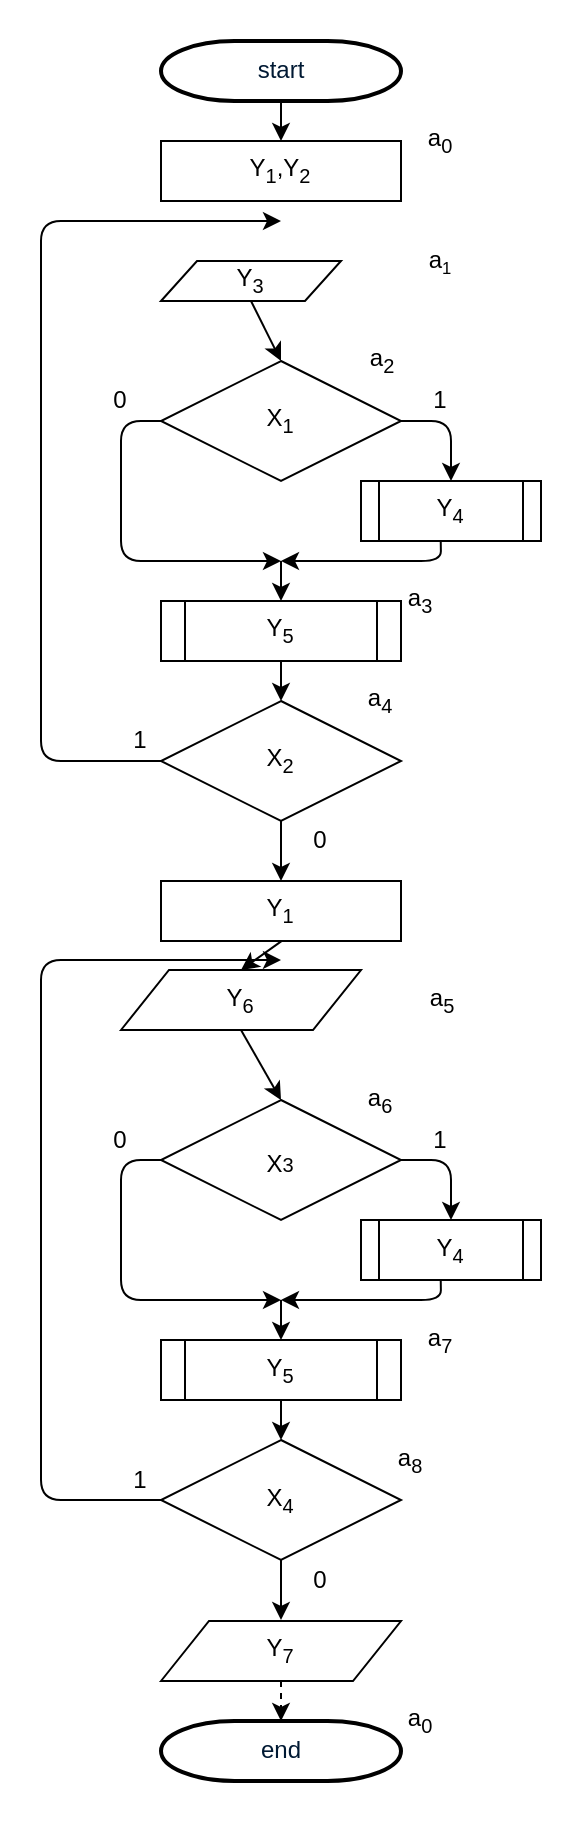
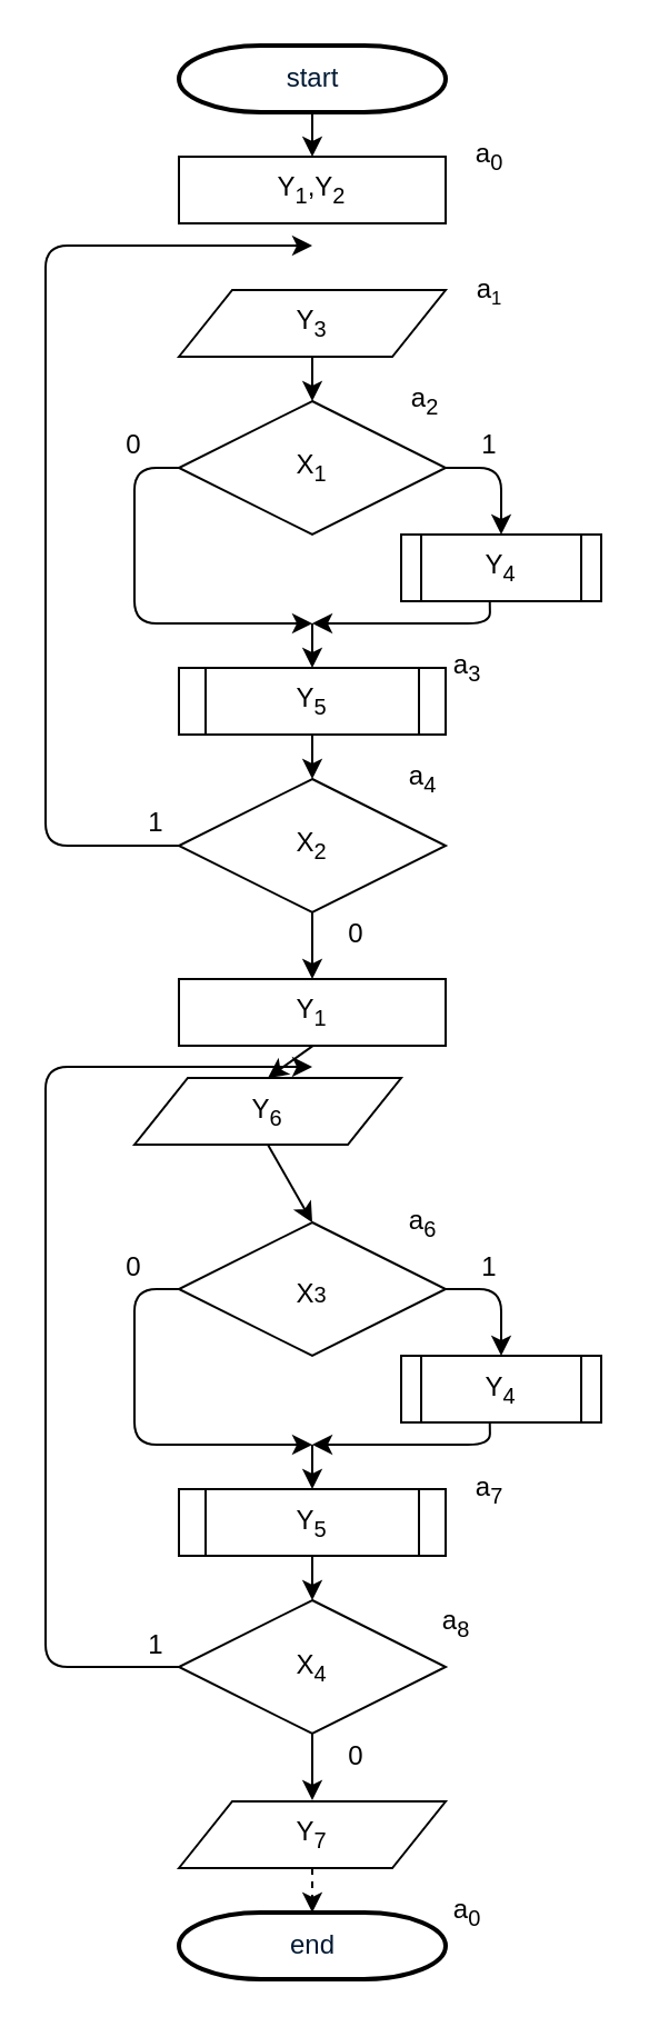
  <mxCell id="0" />
  <mxCell id="1" parent="0" />
  <mxCell id="2" value="start" style="shape=mxgraph.flowchart.terminator;fillColor=#FFFFFF;strokeColor=#000000;strokeWidth=2;gradientColor=none;gradientDirection=north;fontColor=#001933;fontStyle=0;html=1;" parent="1" vertex="1"><mxGeometry x="80" y="20" width="120" height="30" as="geometry" /></mxCell>
  <mxCell id="3" value="Y&lt;sub&gt;1&lt;/sub&gt;,Y&lt;sub&gt;2&lt;/sub&gt;" style="rounded=0;whiteSpace=wrap;html=1;" vertex="1" parent="1"><mxGeometry x="80" y="70" width="120" height="30" as="geometry" /></mxCell>
  <mxCell id="4" value="" style="endArrow=classic;html=1;exitX=0.5;exitY=1;exitDx=0;exitDy=0;" edge="1" parent="1" target="3"><mxGeometry width="50" height="50" relative="1" as="geometry"><mxPoint x="140" y="50.286" as="sourcePoint" /><mxPoint x="130" y="120" as="targetPoint" /></mxGeometry></mxCell>
- <mxCell id="5" value="Y&lt;sub&gt;3&lt;/sub&gt;" style="shape=parallelogram;perimeter=parallelogramPerimeter;whiteSpace=wrap;html=1;" vertex="1" parent="1"><mxGeometry x="80" y="130" width="90" height="20" as="geometry" /></mxCell>
+ <mxCell id="5" value="Y&lt;sub&gt;3&lt;/sub&gt;" style="shape=parallelogram;perimeter=parallelogramPerimeter;whiteSpace=wrap;html=1;" vertex="1" parent="1"><mxGeometry x="80" y="130" width="120" height="30" as="geometry" /></mxCell>
  <mxCell id="6" value="X&lt;sub&gt;1&lt;/sub&gt;" style="rhombus;whiteSpace=wrap;html=1;" vertex="1" parent="1"><mxGeometry x="80" y="180" width="120" height="60" as="geometry" /></mxCell>
  <mxCell id="7" value="" style="endArrow=classic;html=1;exitX=0.5;exitY=1;exitDx=0;exitDy=0;entryX=0.5;entryY=0;entryDx=0;entryDy=0;" edge="1" parent="1" source="5" target="6"><mxGeometry width="50" height="50" relative="1" as="geometry"><mxPoint x="130" y="210" as="sourcePoint" /><mxPoint x="180" y="160" as="targetPoint" /></mxGeometry></mxCell>
  <mxCell id="8" value="Y&lt;sub&gt;4&lt;/sub&gt;" style="shape=process;whiteSpace=wrap;html=1;backgroundOutline=1;" vertex="1" parent="1"><mxGeometry x="180" y="240" width="90" height="30" as="geometry" /></mxCell>
  <mxCell id="9" value="" style="endArrow=classic;html=1;exitX=1;exitY=0.5;exitDx=0;exitDy=0;entryX=0.5;entryY=0;entryDx=0;entryDy=0;fontFamily=Helvetica;rounded=1;" edge="1" parent="1" source="6" target="8"><mxGeometry width="50" height="50" relative="1" as="geometry"><mxPoint x="220" y="220" as="sourcePoint" /><mxPoint x="270" y="170" as="targetPoint" /><Array as="points"><mxPoint x="225" y="210" /></Array></mxGeometry></mxCell>
  <mxCell id="10" value="1" style="text;html=1;strokeColor=none;fillColor=none;align=center;verticalAlign=middle;whiteSpace=wrap;rounded=0;fontFamily=Helvetica;" vertex="1" parent="1"><mxGeometry x="200" y="190" width="40" height="20" as="geometry" /></mxCell>
  <mxCell id="11" value="0" style="text;html=1;strokeColor=none;fillColor=none;align=center;verticalAlign=middle;whiteSpace=wrap;rounded=0;fontFamily=Helvetica;" vertex="1" parent="1"><mxGeometry x="40" y="190" width="40" height="20" as="geometry" /></mxCell>
  <mxCell id="12" value="Y&lt;sub&gt;5&lt;/sub&gt;" style="shape=process;whiteSpace=wrap;html=1;backgroundOutline=1;fontFamily=Helvetica;" vertex="1" parent="1"><mxGeometry x="80" y="300" width="120" height="30" as="geometry" /></mxCell>
  <mxCell id="13" value="" style="endArrow=classic;html=1;fontFamily=Helvetica;exitX=0;exitY=0.5;exitDx=0;exitDy=0;" edge="1" parent="1" source="6"><mxGeometry width="50" height="50" relative="1" as="geometry"><mxPoint x="40" y="420" as="sourcePoint" /><mxPoint x="140" y="280" as="targetPoint" /><Array as="points"><mxPoint x="60" y="210" /><mxPoint x="60" y="280" /></Array></mxGeometry></mxCell>
  <mxCell id="14" value="" style="endArrow=classic;html=1;fontFamily=Helvetica;entryX=0.5;entryY=0;entryDx=0;entryDy=0;" edge="1" parent="1" target="12"><mxGeometry width="50" height="50" relative="1" as="geometry"><mxPoint x="140" y="280" as="sourcePoint" /><mxPoint x="190" y="280" as="targetPoint" /></mxGeometry></mxCell>
  <mxCell id="15" value="" style="endArrow=classic;html=1;fontFamily=Helvetica;exitX=0.443;exitY=1.012;exitDx=0;exitDy=0;exitPerimeter=0;" edge="1" parent="1" source="8"><mxGeometry width="50" height="50" relative="1" as="geometry"><mxPoint x="220" y="350" as="sourcePoint" /><mxPoint x="140" y="280" as="targetPoint" /><Array as="points"><mxPoint x="220" y="280" /></Array></mxGeometry></mxCell>
  <mxCell id="16" value="X&lt;sub&gt;2&lt;/sub&gt;" style="rhombus;whiteSpace=wrap;html=1;" vertex="1" parent="1"><mxGeometry x="80" y="350" width="120" height="60" as="geometry" /></mxCell>
  <mxCell id="17" value="" style="endArrow=classic;html=1;fontFamily=Helvetica;exitX=0.5;exitY=1;exitDx=0;exitDy=0;entryX=0.5;entryY=0;entryDx=0;entryDy=0;" edge="1" parent="1" source="12" target="16"><mxGeometry width="50" height="50" relative="1" as="geometry"><mxPoint x="30" y="390" as="sourcePoint" /><mxPoint x="80" y="340" as="targetPoint" /></mxGeometry></mxCell>
  <mxCell id="18" value="" style="endArrow=classic;html=1;fontFamily=Helvetica;exitX=0;exitY=0.5;exitDx=0;exitDy=0;" edge="1" parent="1" source="16"><mxGeometry width="50" height="50" relative="1" as="geometry"><mxPoint x="0" y="380" as="sourcePoint" /><mxPoint x="140" y="110" as="targetPoint" /><Array as="points"><mxPoint x="20" y="380" /><mxPoint x="20" y="110" /></Array></mxGeometry></mxCell>
  <mxCell id="19" value="1" style="text;html=1;strokeColor=none;fillColor=none;align=center;verticalAlign=middle;whiteSpace=wrap;rounded=0;fontFamily=Helvetica;" vertex="1" parent="1"><mxGeometry x="50" y="360" width="40" height="20" as="geometry" /></mxCell>
  <mxCell id="20" value="" style="endArrow=classic;html=1;fontFamily=Helvetica;exitX=0.5;exitY=1;exitDx=0;exitDy=0;" edge="1" parent="1" source="16"><mxGeometry width="50" height="50" relative="1" as="geometry"><mxPoint x="130" y="490" as="sourcePoint" /><mxPoint x="140" y="440" as="targetPoint" /></mxGeometry></mxCell>
  <mxCell id="21" value="0" style="text;html=1;strokeColor=none;fillColor=none;align=center;verticalAlign=middle;whiteSpace=wrap;rounded=0;fontFamily=Helvetica;" vertex="1" parent="1"><mxGeometry x="140" y="410" width="40" height="20" as="geometry" /></mxCell>
  <mxCell id="22" value="Y&lt;sub&gt;1&lt;/sub&gt;" style="rounded=0;whiteSpace=wrap;html=1;" vertex="1" parent="1"><mxGeometry x="80" y="440" width="120" height="30" as="geometry" /></mxCell>
  <mxCell id="23" value="Y&lt;sub&gt;6&lt;/sub&gt;" style="shape=parallelogram;perimeter=parallelogramPerimeter;whiteSpace=wrap;html=1;" vertex="1" parent="1"><mxGeometry x="60" y="484.5" width="120" height="30" as="geometry" /></mxCell>
  <mxCell id="24" value="&lt;sub&gt;&lt;span style=&quot;font-size: 12px&quot;&gt;X&lt;/span&gt;3&lt;/sub&gt;" style="rhombus;whiteSpace=wrap;html=1;" vertex="1" parent="1"><mxGeometry x="80" y="549.5" width="120" height="60" as="geometry" /></mxCell>
  <mxCell id="25" value="" style="endArrow=classic;html=1;exitX=0.5;exitY=1;exitDx=0;exitDy=0;entryX=0.5;entryY=0;entryDx=0;entryDy=0;" edge="1" parent="1" target="23"><mxGeometry width="50" height="50" relative="1" as="geometry"><mxPoint x="140.235" y="470.088" as="sourcePoint" /><mxPoint x="180" y="479.5" as="targetPoint" /></mxGeometry></mxCell>
  <mxCell id="26" value="" style="endArrow=classic;html=1;exitX=0.5;exitY=1;exitDx=0;exitDy=0;entryX=0.5;entryY=0;entryDx=0;entryDy=0;" edge="1" parent="1" source="23" target="24"><mxGeometry width="50" height="50" relative="1" as="geometry"><mxPoint x="130" y="579.5" as="sourcePoint" /><mxPoint x="180" y="529.5" as="targetPoint" /></mxGeometry></mxCell>
  <mxCell id="27" value="Y&lt;sub&gt;4&lt;/sub&gt;" style="shape=process;whiteSpace=wrap;html=1;backgroundOutline=1;" vertex="1" parent="1"><mxGeometry x="180" y="609.5" width="90" height="30" as="geometry" /></mxCell>
  <mxCell id="28" value="" style="endArrow=classic;html=1;exitX=1;exitY=0.5;exitDx=0;exitDy=0;entryX=0.5;entryY=0;entryDx=0;entryDy=0;fontFamily=Helvetica;rounded=1;" edge="1" parent="1" source="24" target="27"><mxGeometry width="50" height="50" relative="1" as="geometry"><mxPoint x="220" y="589.5" as="sourcePoint" /><mxPoint x="270" y="539.5" as="targetPoint" /><Array as="points"><mxPoint x="225" y="579.5" /></Array></mxGeometry></mxCell>
  <mxCell id="29" value="1" style="text;html=1;strokeColor=none;fillColor=none;align=center;verticalAlign=middle;whiteSpace=wrap;rounded=0;fontFamily=Helvetica;" vertex="1" parent="1"><mxGeometry x="200" y="559.5" width="40" height="20" as="geometry" /></mxCell>
  <mxCell id="30" value="0" style="text;html=1;strokeColor=none;fillColor=none;align=center;verticalAlign=middle;whiteSpace=wrap;rounded=0;fontFamily=Helvetica;" vertex="1" parent="1"><mxGeometry x="40" y="559.5" width="40" height="20" as="geometry" /></mxCell>
  <mxCell id="31" value="Y&lt;sub&gt;5&lt;/sub&gt;" style="shape=process;whiteSpace=wrap;html=1;backgroundOutline=1;fontFamily=Helvetica;" vertex="1" parent="1"><mxGeometry x="80" y="669.5" width="120" height="30" as="geometry" /></mxCell>
  <mxCell id="32" value="" style="endArrow=classic;html=1;fontFamily=Helvetica;exitX=0;exitY=0.5;exitDx=0;exitDy=0;" edge="1" parent="1" source="24"><mxGeometry width="50" height="50" relative="1" as="geometry"><mxPoint x="40" y="789.5" as="sourcePoint" /><mxPoint x="140" y="649.5" as="targetPoint" /><Array as="points"><mxPoint x="60" y="579.5" /><mxPoint x="60" y="649.5" /></Array></mxGeometry></mxCell>
  <mxCell id="33" value="" style="endArrow=classic;html=1;fontFamily=Helvetica;entryX=0.5;entryY=0;entryDx=0;entryDy=0;" edge="1" parent="1" target="31"><mxGeometry width="50" height="50" relative="1" as="geometry"><mxPoint x="140" y="649.5" as="sourcePoint" /><mxPoint x="190" y="649.5" as="targetPoint" /></mxGeometry></mxCell>
  <mxCell id="34" value="" style="endArrow=classic;html=1;fontFamily=Helvetica;exitX=0.443;exitY=1.012;exitDx=0;exitDy=0;exitPerimeter=0;" edge="1" parent="1" source="27"><mxGeometry width="50" height="50" relative="1" as="geometry"><mxPoint x="220" y="719.5" as="sourcePoint" /><mxPoint x="140" y="649.5" as="targetPoint" /><Array as="points"><mxPoint x="220" y="649.5" /></Array></mxGeometry></mxCell>
  <mxCell id="35" value="X&lt;sub&gt;4&lt;/sub&gt;" style="rhombus;whiteSpace=wrap;html=1;" vertex="1" parent="1"><mxGeometry x="80" y="719.5" width="120" height="60" as="geometry" /></mxCell>
  <mxCell id="36" value="" style="endArrow=classic;html=1;fontFamily=Helvetica;exitX=0.5;exitY=1;exitDx=0;exitDy=0;entryX=0.5;entryY=0;entryDx=0;entryDy=0;" edge="1" parent="1" source="31" target="35"><mxGeometry width="50" height="50" relative="1" as="geometry"><mxPoint x="30" y="759.5" as="sourcePoint" /><mxPoint x="80" y="709.5" as="targetPoint" /></mxGeometry></mxCell>
  <mxCell id="37" value="" style="endArrow=classic;html=1;fontFamily=Helvetica;exitX=0;exitY=0.5;exitDx=0;exitDy=0;" edge="1" parent="1" source="35"><mxGeometry width="50" height="50" relative="1" as="geometry"><mxPoint x="0" y="749.5" as="sourcePoint" /><mxPoint x="140" y="479.5" as="targetPoint" /><Array as="points"><mxPoint x="20" y="749.5" /><mxPoint x="20" y="479.5" /></Array></mxGeometry></mxCell>
  <mxCell id="38" value="1" style="text;html=1;strokeColor=none;fillColor=none;align=center;verticalAlign=middle;whiteSpace=wrap;rounded=0;fontFamily=Helvetica;" vertex="1" parent="1"><mxGeometry x="50" y="729.5" width="40" height="20" as="geometry" /></mxCell>
  <mxCell id="39" value="" style="endArrow=classic;html=1;fontFamily=Helvetica;exitX=0.5;exitY=1;exitDx=0;exitDy=0;" edge="1" parent="1" source="35"><mxGeometry width="50" height="50" relative="1" as="geometry"><mxPoint x="130" y="859.5" as="sourcePoint" /><mxPoint x="140" y="809.5" as="targetPoint" /></mxGeometry></mxCell>
  <mxCell id="40" value="0" style="text;html=1;strokeColor=none;fillColor=none;align=center;verticalAlign=middle;whiteSpace=wrap;rounded=0;fontFamily=Helvetica;" vertex="1" parent="1"><mxGeometry x="140" y="779.5" width="40" height="20" as="geometry" /></mxCell>
  <mxCell id="41" value="Y&lt;sub&gt;7&lt;/sub&gt;" style="shape=parallelogram;perimeter=parallelogramPerimeter;whiteSpace=wrap;html=1;fontFamily=Helvetica;" vertex="1" parent="1"><mxGeometry x="80" y="810" width="120" height="30" as="geometry" /></mxCell>
  <mxCell id="42" value="end" style="shape=mxgraph.flowchart.terminator;fillColor=#FFFFFF;strokeColor=#000000;strokeWidth=2;gradientColor=none;gradientDirection=north;fontColor=#001933;fontStyle=0;html=1;" vertex="1" parent="1"><mxGeometry x="80" y="860" width="120" height="30" as="geometry" /></mxCell>
  <mxCell id="43" value="" style="endArrow=classic;html=1;fontFamily=Helvetica;exitX=0.5;exitY=1;exitDx=0;exitDy=0;entryX=0.5;entryY=0;entryDx=0;entryDy=0;entryPerimeter=0;dashed=1;" edge="1" parent="1" source="41" target="42"><mxGeometry width="50" height="50" relative="1" as="geometry"><mxPoint x="-10" y="940" as="sourcePoint" /><mxPoint x="40" y="890" as="targetPoint" /></mxGeometry></mxCell>
  <mxCell id="44" value="a&lt;sub&gt;0&lt;/sub&gt;" style="text;html=1;strokeColor=none;fillColor=none;align=center;verticalAlign=middle;whiteSpace=wrap;rounded=0;fontFamily=Helvetica;" vertex="1" parent="1"><mxGeometry x="200" y="60" width="40" height="20" as="geometry" /></mxCell>
  <mxCell id="45" value="a&lt;span style=&quot;font-size: 10px&quot;&gt;&lt;sub&gt;1&lt;/sub&gt;&lt;/span&gt;" style="text;html=1;strokeColor=none;fillColor=none;align=center;verticalAlign=middle;whiteSpace=wrap;rounded=0;fontFamily=Helvetica;" vertex="1" parent="1"><mxGeometry x="200" y="120" width="40" height="20" as="geometry" /></mxCell>
  <mxCell id="46" value="a&lt;sub&gt;2&lt;/sub&gt;" style="text;html=1;strokeColor=none;fillColor=none;align=center;verticalAlign=middle;whiteSpace=wrap;rounded=0;fontFamily=Helvetica;" vertex="1" parent="1"><mxGeometry x="171" y="170" width="40" height="20" as="geometry" /></mxCell>
  <mxCell id="47" value="a&lt;sub&gt;3&lt;/sub&gt;" style="text;html=1;strokeColor=none;fillColor=none;align=center;verticalAlign=middle;whiteSpace=wrap;rounded=0;fontFamily=Helvetica;" vertex="1" parent="1"><mxGeometry x="190" y="290" width="40" height="20" as="geometry" /></mxCell>
  <mxCell id="48" value="a&lt;sub&gt;4&lt;/sub&gt;" style="text;html=1;strokeColor=none;fillColor=none;align=center;verticalAlign=middle;whiteSpace=wrap;rounded=0;fontFamily=Helvetica;" vertex="1" parent="1"><mxGeometry x="170" y="340" width="40" height="20" as="geometry" /></mxCell>
- <mxCell id="49" value="a&lt;sub&gt;5&lt;/sub&gt;" style="text;html=1;strokeColor=none;fillColor=none;align=center;verticalAlign=middle;whiteSpace=wrap;rounded=0;fontFamily=Helvetica;" vertex="1" parent="1"><mxGeometry x="201" y="489.5" width="40" height="20" as="geometry" /></mxCell>
  <mxCell id="50" value="a&lt;sub&gt;7&lt;/sub&gt;" style="text;html=1;strokeColor=none;fillColor=none;align=center;verticalAlign=middle;whiteSpace=wrap;rounded=0;fontFamily=Helvetica;" vertex="1" parent="1"><mxGeometry x="200" y="659.5" width="40" height="20" as="geometry" /></mxCell>
  <mxCell id="51" value="a&lt;sub&gt;8&lt;/sub&gt;" style="text;html=1;strokeColor=none;fillColor=none;align=center;verticalAlign=middle;whiteSpace=wrap;rounded=0;fontFamily=Helvetica;" vertex="1" parent="1"><mxGeometry x="185" y="719.5" width="40" height="20" as="geometry" /></mxCell>
  <mxCell id="52" value="a&lt;sub&gt;0&lt;/sub&gt;" style="text;html=1;strokeColor=none;fillColor=none;align=center;verticalAlign=middle;whiteSpace=wrap;rounded=0;fontFamily=Helvetica;" vertex="1" parent="1"><mxGeometry x="190" y="850" width="40" height="20" as="geometry" /></mxCell>
  <mxCell id="53" value="a&lt;sub&gt;6&lt;/sub&gt;" style="text;html=1;strokeColor=none;fillColor=none;align=center;verticalAlign=middle;whiteSpace=wrap;rounded=0;fontFamily=Helvetica;" vertex="1" parent="1"><mxGeometry x="170" y="540" width="40" height="20" as="geometry" /></mxCell>
